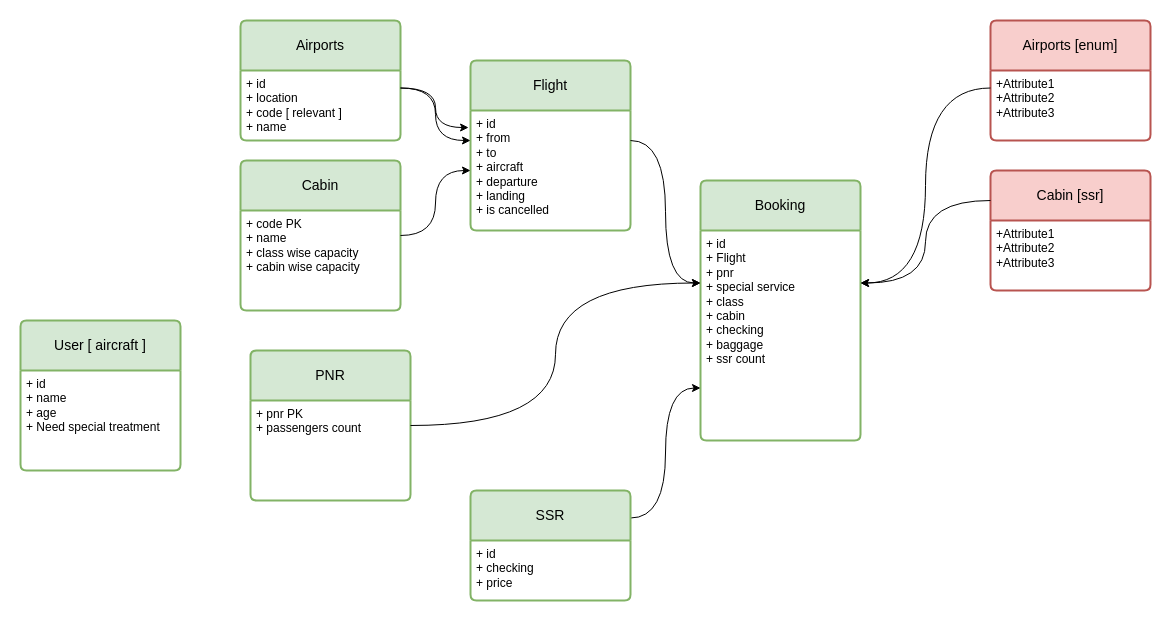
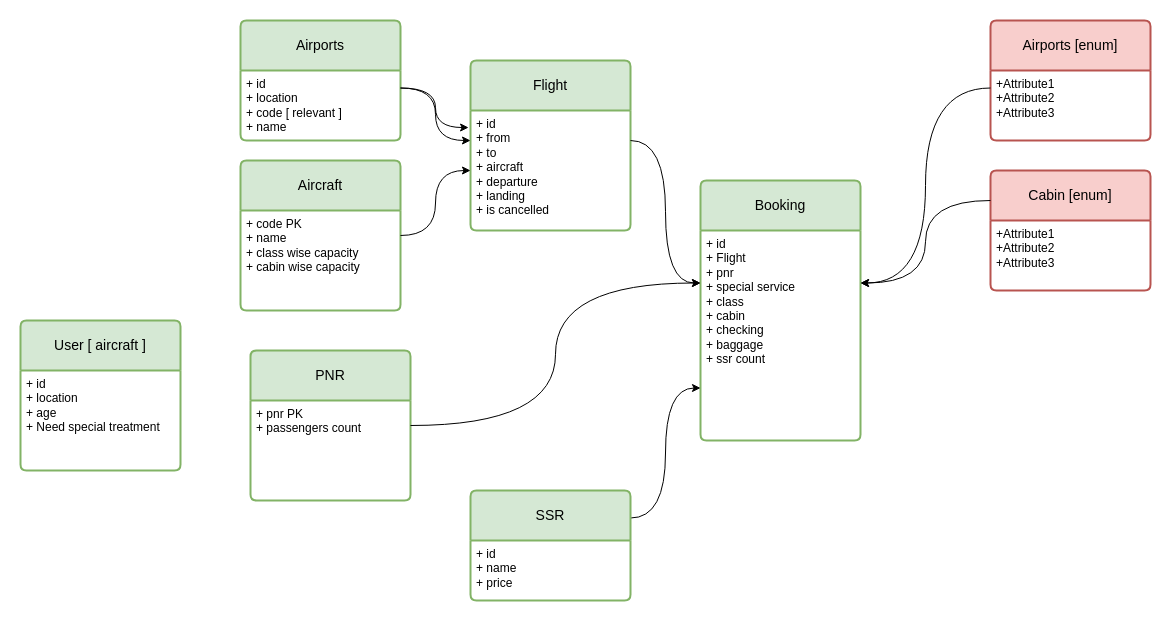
  <mxCell id="0" />
  <mxCell id="1" parent="0" />
  <mxCell id="2" value="Airports" style="swimlane;childLayout=stackLayout;horizontal=1;startSize=50;horizontalStack=0;rounded=1;fontSize=14;fontStyle=0;strokeWidth=2;resizeParent=0;resizeLast=1;shadow=0;dashed=0;align=center;arcSize=4;whiteSpace=wrap;html=1;fillColor=#d5e8d4;strokeColor=#82b366;" vertex="1" parent="1"><mxGeometry x="240" y="20" width="160" height="120" as="geometry" /></mxCell>
  <mxCell id="3" value="+ id&lt;br&gt;+ location&lt;br&gt;+ code [ relevant ]&lt;br&gt;+ name" style="align=left;strokeColor=none;fillColor=none;spacingLeft=4;fontSize=12;verticalAlign=top;resizable=0;rotatable=0;part=1;html=1;" vertex="1" parent="2"><mxGeometry y="50" width="160" height="70" as="geometry" /></mxCell>
  <mxCell id="4" value="Airports [enum]" style="swimlane;childLayout=stackLayout;horizontal=1;startSize=50;horizontalStack=0;rounded=1;fontSize=14;fontStyle=0;strokeWidth=2;resizeParent=0;resizeLast=1;shadow=0;dashed=0;align=center;arcSize=4;whiteSpace=wrap;html=1;fillColor=#f8cecc;strokeColor=#b85450;" vertex="1" parent="1"><mxGeometry x="990" y="20" width="160" height="120" as="geometry" /></mxCell>
  <mxCell id="5" value="+Attribute1&#10;+Attribute2&#10;+Attribute3" style="align=left;strokeColor=none;fillColor=none;spacingLeft=4;fontSize=12;verticalAlign=top;resizable=0;rotatable=0;part=1;html=1;" vertex="1" parent="4"><mxGeometry y="50" width="160" height="70" as="geometry" /></mxCell>
- <mxCell id="6" value="Cabin&amp;nbsp;[ssr]" style="swimlane;childLayout=stackLayout;horizontal=1;startSize=50;horizontalStack=0;rounded=1;fontSize=14;fontStyle=0;strokeWidth=2;resizeParent=0;resizeLast=1;shadow=0;dashed=0;align=center;arcSize=4;whiteSpace=wrap;html=1;fillColor=#f8cecc;strokeColor=#b85450;" vertex="1" parent="1"><mxGeometry x="990" y="170" width="160" height="120" as="geometry" /></mxCell>
+ <mxCell id="6" value="Cabin&amp;nbsp;[enum]" style="swimlane;childLayout=stackLayout;horizontal=1;startSize=50;horizontalStack=0;rounded=1;fontSize=14;fontStyle=0;strokeWidth=2;resizeParent=0;resizeLast=1;shadow=0;dashed=0;align=center;arcSize=4;whiteSpace=wrap;html=1;fillColor=#f8cecc;strokeColor=#b85450;" vertex="1" parent="1"><mxGeometry x="990" y="170" width="160" height="120" as="geometry" /></mxCell>
  <mxCell id="7" value="+Attribute1&#10;+Attribute2&#10;+Attribute3" style="align=left;strokeColor=none;fillColor=none;spacingLeft=4;fontSize=12;verticalAlign=top;resizable=0;rotatable=0;part=1;html=1;" vertex="1" parent="6"><mxGeometry y="50" width="160" height="70" as="geometry" /></mxCell>
- <mxCell id="8" value="Cabin" style="swimlane;childLayout=stackLayout;horizontal=1;startSize=50;horizontalStack=0;rounded=1;fontSize=14;fontStyle=0;strokeWidth=2;resizeParent=0;resizeLast=1;shadow=0;dashed=0;align=center;arcSize=4;whiteSpace=wrap;html=1;fillColor=#d5e8d4;strokeColor=#82b366;" vertex="1" parent="1"><mxGeometry x="240" y="160" width="160" height="150" as="geometry" /></mxCell>
+ <mxCell id="8" value="Aircraft" style="swimlane;childLayout=stackLayout;horizontal=1;startSize=50;horizontalStack=0;rounded=1;fontSize=14;fontStyle=0;strokeWidth=2;resizeParent=0;resizeLast=1;shadow=0;dashed=0;align=center;arcSize=4;whiteSpace=wrap;html=1;fillColor=#d5e8d4;strokeColor=#82b366;" vertex="1" parent="1"><mxGeometry x="240" y="160" width="160" height="150" as="geometry" /></mxCell>
  <mxCell id="9" value="+ code PK&lt;br&gt;+ name&lt;br&gt;+ class wise capacity&lt;br&gt;+ cabin wise capacity" style="align=left;strokeColor=none;fillColor=none;spacingLeft=4;fontSize=12;verticalAlign=top;resizable=0;rotatable=0;part=1;html=1;" vertex="1" parent="8"><mxGeometry y="50" width="160" height="100" as="geometry" /></mxCell>
  <mxCell id="10" value="User [ aircraft ]" style="swimlane;childLayout=stackLayout;horizontal=1;startSize=50;horizontalStack=0;rounded=1;fontSize=14;fontStyle=0;strokeWidth=2;resizeParent=0;resizeLast=1;shadow=0;dashed=0;align=center;arcSize=4;whiteSpace=wrap;html=1;fillColor=#d5e8d4;strokeColor=#82b366;" vertex="1" parent="1"><mxGeometry x="20" y="320" width="160" height="150" as="geometry" /></mxCell>
- <mxCell id="11" value="+ id&lt;br&gt;+ name&lt;br&gt;+ age&lt;br&gt;+ Need special treatment" style="align=left;strokeColor=none;fillColor=none;spacingLeft=4;fontSize=12;verticalAlign=top;resizable=0;rotatable=0;part=1;html=1;" vertex="1" parent="10"><mxGeometry y="50" width="160" height="100" as="geometry" /></mxCell>
+ <mxCell id="11" value="+ id&lt;br&gt;+ location&lt;br&gt;+ age&lt;br&gt;+ Need special treatment" style="align=left;strokeColor=none;fillColor=none;spacingLeft=4;fontSize=12;verticalAlign=top;resizable=0;rotatable=0;part=1;html=1;" vertex="1" parent="10"><mxGeometry y="50" width="160" height="100" as="geometry" /></mxCell>
  <mxCell id="12" value="PNR" style="swimlane;childLayout=stackLayout;horizontal=1;startSize=50;horizontalStack=0;rounded=1;fontSize=14;fontStyle=0;strokeWidth=2;resizeParent=0;resizeLast=1;shadow=0;dashed=0;align=center;arcSize=4;whiteSpace=wrap;html=1;fillColor=#d5e8d4;strokeColor=#82b366;" vertex="1" parent="1"><mxGeometry x="250" y="350" width="160" height="150" as="geometry" /></mxCell>
  <mxCell id="13" value="+ pnr PK&lt;br&gt;+ passengers count" style="align=left;strokeColor=none;fillColor=none;spacingLeft=4;fontSize=12;verticalAlign=top;resizable=0;rotatable=0;part=1;html=1;" vertex="1" parent="12"><mxGeometry y="50" width="160" height="100" as="geometry" /></mxCell>
  <mxCell id="14" value="Flight" style="swimlane;childLayout=stackLayout;horizontal=1;startSize=50;horizontalStack=0;rounded=1;fontSize=14;fontStyle=0;strokeWidth=2;resizeParent=0;resizeLast=1;shadow=0;dashed=0;align=center;arcSize=4;whiteSpace=wrap;html=1;fillColor=#d5e8d4;strokeColor=#82b366;" vertex="1" parent="1"><mxGeometry x="470" y="60" width="160" height="170" as="geometry" /></mxCell>
  <mxCell id="15" value="+ id&lt;br&gt;+ from&lt;br&gt;+ to&lt;br&gt;+ aircraft&lt;br&gt;+ departure&lt;br&gt;+ landing&lt;br&gt;+ is cancelled&amp;nbsp;" style="align=left;strokeColor=none;fillColor=none;spacingLeft=4;fontSize=12;verticalAlign=top;resizable=0;rotatable=0;part=1;html=1;" vertex="1" parent="14"><mxGeometry y="50" width="160" height="120" as="geometry" /></mxCell>
  <mxCell id="16" style="edgeStyle=orthogonalEdgeStyle;rounded=0;orthogonalLoop=1;jettySize=auto;html=1;exitX=1;exitY=0.25;exitDx=0;exitDy=0;entryX=-0.012;entryY=0.142;entryDx=0;entryDy=0;entryPerimeter=0;curved=1;" edge="1" parent="1" source="3" target="15"><mxGeometry relative="1" as="geometry" /></mxCell>
  <mxCell id="17" style="edgeStyle=orthogonalEdgeStyle;rounded=0;orthogonalLoop=1;jettySize=auto;html=1;exitX=1;exitY=0.25;exitDx=0;exitDy=0;entryX=0;entryY=0.25;entryDx=0;entryDy=0;curved=1;" edge="1" parent="1" source="3" target="15"><mxGeometry relative="1" as="geometry" /></mxCell>
  <mxCell id="18" style="edgeStyle=orthogonalEdgeStyle;curved=1;rounded=0;orthogonalLoop=1;jettySize=auto;html=1;exitX=1;exitY=0.25;exitDx=0;exitDy=0;entryX=0;entryY=0.5;entryDx=0;entryDy=0;" edge="1" parent="1" source="9" target="15"><mxGeometry relative="1" as="geometry" /></mxCell>
  <mxCell id="19" value="Booking" style="swimlane;childLayout=stackLayout;horizontal=1;startSize=50;horizontalStack=0;rounded=1;fontSize=14;fontStyle=0;strokeWidth=2;resizeParent=0;resizeLast=1;shadow=0;dashed=0;align=center;arcSize=4;whiteSpace=wrap;html=1;fillColor=#d5e8d4;strokeColor=#82b366;" vertex="1" parent="1"><mxGeometry x="700" y="180" width="160" height="260" as="geometry" /></mxCell>
  <mxCell id="20" value="+ id&lt;br&gt;+ Flight&lt;br&gt;+ pnr&lt;br&gt;+ special service&lt;br&gt;+ class&lt;br&gt;+ cabin&lt;br&gt;+ checking&lt;br&gt;+ baggage&lt;br&gt;+ ssr count" style="align=left;strokeColor=none;fillColor=none;spacingLeft=4;fontSize=12;verticalAlign=top;resizable=0;rotatable=0;part=1;html=1;" vertex="1" parent="19"><mxGeometry y="50" width="160" height="210" as="geometry" /></mxCell>
  <mxCell id="21" style="edgeStyle=orthogonalEdgeStyle;curved=1;rounded=0;orthogonalLoop=1;jettySize=auto;html=1;exitX=1;exitY=0.25;exitDx=0;exitDy=0;entryX=0;entryY=0.25;entryDx=0;entryDy=0;" edge="1" parent="1" source="13" target="20"><mxGeometry relative="1" as="geometry" /></mxCell>
  <mxCell id="22" style="edgeStyle=orthogonalEdgeStyle;curved=1;rounded=0;orthogonalLoop=1;jettySize=auto;html=1;exitX=1;exitY=0.25;exitDx=0;exitDy=0;entryX=0;entryY=0.25;entryDx=0;entryDy=0;" edge="1" parent="1" source="15" target="20"><mxGeometry relative="1" as="geometry" /></mxCell>
  <mxCell id="23" style="edgeStyle=orthogonalEdgeStyle;curved=1;rounded=0;orthogonalLoop=1;jettySize=auto;html=1;exitX=0;exitY=0.25;exitDx=0;exitDy=0;entryX=1;entryY=0.25;entryDx=0;entryDy=0;" edge="1" parent="1" source="5" target="20"><mxGeometry relative="1" as="geometry" /></mxCell>
  <mxCell id="24" style="edgeStyle=orthogonalEdgeStyle;curved=1;rounded=0;orthogonalLoop=1;jettySize=auto;html=1;exitX=0;exitY=0.25;exitDx=0;exitDy=0;entryX=1;entryY=0.25;entryDx=0;entryDy=0;" edge="1" parent="1" source="6" target="20"><mxGeometry relative="1" as="geometry" /></mxCell>
  <mxCell id="25" style="edgeStyle=orthogonalEdgeStyle;curved=1;rounded=0;orthogonalLoop=1;jettySize=auto;html=1;exitX=1;exitY=0.25;exitDx=0;exitDy=0;entryX=0;entryY=0.75;entryDx=0;entryDy=0;" edge="1" parent="1" source="26" target="20"><mxGeometry relative="1" as="geometry" /></mxCell>
  <mxCell id="26" value="SSR" style="swimlane;childLayout=stackLayout;horizontal=1;startSize=50;horizontalStack=0;rounded=1;fontSize=14;fontStyle=0;strokeWidth=2;resizeParent=0;resizeLast=1;shadow=0;dashed=0;align=center;arcSize=4;whiteSpace=wrap;html=1;fillColor=#d5e8d4;strokeColor=#82b366;" vertex="1" parent="1"><mxGeometry x="470" y="490" width="160" height="110" as="geometry" /></mxCell>
- <mxCell id="27" value="+ id&lt;br&gt;+ checking&lt;br&gt;+ price" style="align=left;strokeColor=none;fillColor=none;spacingLeft=4;fontSize=12;verticalAlign=top;resizable=0;rotatable=0;part=1;html=1;" vertex="1" parent="26"><mxGeometry y="50" width="160" height="60" as="geometry" /></mxCell>
+ <mxCell id="27" value="+ id&lt;br&gt;+ name&lt;br&gt;+ price" style="align=left;strokeColor=none;fillColor=none;spacingLeft=4;fontSize=12;verticalAlign=top;resizable=0;rotatable=0;part=1;html=1;" vertex="1" parent="26"><mxGeometry y="50" width="160" height="60" as="geometry" /></mxCell>
